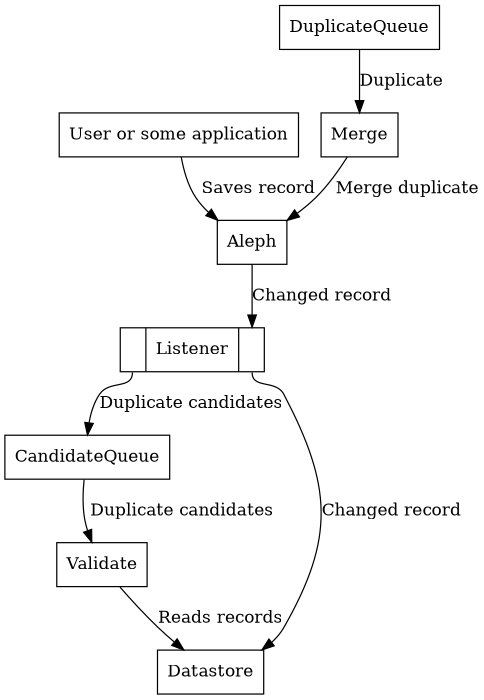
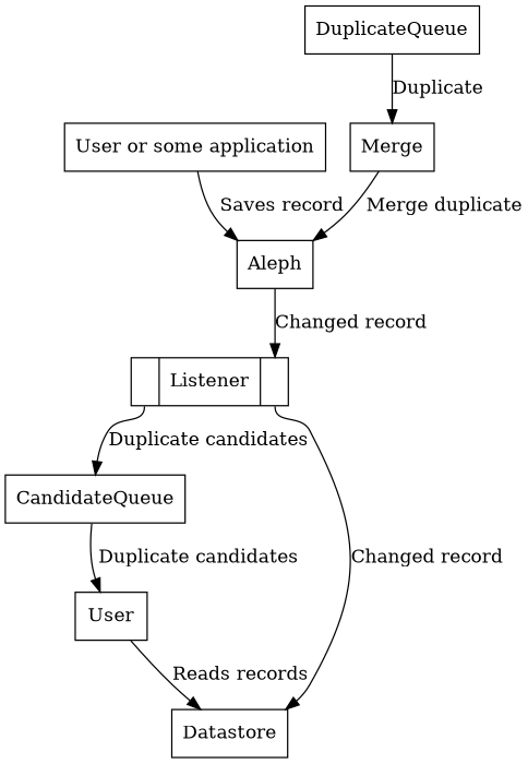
  digraph {
    node [shape=record]
    n1 [label="User or some application"]
    Aleph
    n3 [label="<f0> |<f1> Listener |<f2> "]
    Datastore
    CandidateQueue
-   Validate
+   Validate [label=User]
    DuplicateQueue
    Merge
    n1 -> Aleph [label=" Saves record"]
    Aleph -> n3 [headport=f2 label="Changed record"]
    n3 -> Datastore [label="Changed record" tailport=f2]
    n3 -> CandidateQueue [label="Duplicate candidates" tailport=f0]
    CandidateQueue -> Validate [label=" Duplicate candidates"]
    Validate -> Datastore [label="Reads records"]
    DuplicateQueue -> Merge [label=Duplicate]
    Merge -> Aleph [label=" Merge duplicate"]
  }
